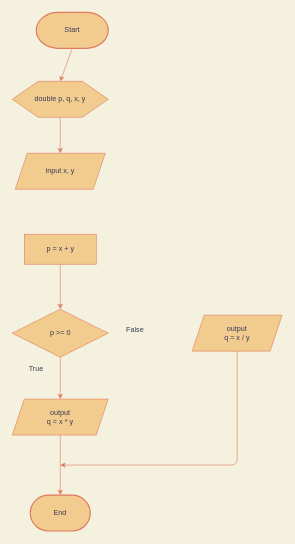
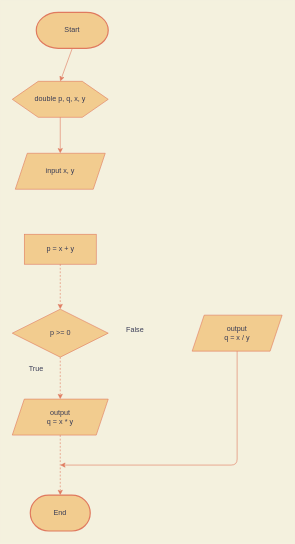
  <mxCell id="0" />
  <mxCell id="1" parent="0" />
  <mxCell id="2" value="Start" style="strokeWidth=2;html=1;shape=mxgraph.flowchart.terminator;whiteSpace=wrap;fillColor=#F2CC8F;strokeColor=#E07A5F;fontColor=#393C56;" vertex="1" parent="1"><mxGeometry x="60" y="20" width="120" height="60" as="geometry" /></mxCell>
  <mxCell id="3" value="End" style="strokeWidth=2;html=1;shape=mxgraph.flowchart.terminator;whiteSpace=wrap;fillColor=#F2CC8F;strokeColor=#E07A5F;fontColor=#393C56;" vertex="1" parent="1"><mxGeometry x="50" y="825" width="100" height="60" as="geometry" /></mxCell>
  <mxCell id="4" value="" style="verticalLabelPosition=bottom;verticalAlign=top;html=1;shape=hexagon;perimeter=hexagonPerimeter2;arcSize=6;size=0.27;fillColor=#F2CC8F;strokeColor=#E07A5F;fontColor=#393C56;" vertex="1" parent="1"><mxGeometry x="20" y="135" width="160" height="60" as="geometry" /></mxCell>
  <mxCell id="5" value="double p, q, x, y" style="text;html=1;strokeColor=none;fillColor=none;align=center;verticalAlign=middle;whiteSpace=wrap;rounded=0;fontColor=#393C56;" vertex="1" parent="1"><mxGeometry x="35" y="145" width="130" height="40" as="geometry" /></mxCell>
  <mxCell id="6" value="input x, y" style="shape=parallelogram;perimeter=parallelogramPerimeter;whiteSpace=wrap;html=1;fixedSize=1;fillColor=#F2CC8F;strokeColor=#E07A5F;fontColor=#393C56;" vertex="1" parent="1"><mxGeometry x="25" y="255" width="150" height="60" as="geometry" /></mxCell>
  <mxCell id="7" value="output&lt;br&gt;q = x / y" style="shape=parallelogram;perimeter=parallelogramPerimeter;whiteSpace=wrap;html=1;fixedSize=1;fillColor=#F2CC8F;strokeColor=#E07A5F;fontColor=#393C56;" vertex="1" parent="1"><mxGeometry x="320" y="525" width="150" height="60" as="geometry" /></mxCell>
  <mxCell id="8" value="output&lt;br&gt;q = x * y" style="shape=parallelogram;perimeter=parallelogramPerimeter;whiteSpace=wrap;html=1;fixedSize=1;fillColor=#F2CC8F;strokeColor=#E07A5F;fontColor=#393C56;" vertex="1" parent="1"><mxGeometry x="20" y="665" width="160" height="60" as="geometry" /></mxCell>
  <mxCell id="9" value="" style="endArrow=classic;html=1;entryX=0.5;entryY=0;entryDx=0;entryDy=0;exitX=0.5;exitY=1;exitDx=0;exitDy=0;exitPerimeter=0;strokeColor=#E07A5F;fontColor=#393C56;labelBackgroundColor=#F4F1DE;" edge="1" parent="1" source="2" target="4"><mxGeometry width="50" height="50" relative="1" as="geometry"><mxPoint x="-160" y="225" as="sourcePoint" /><mxPoint x="-110" y="175" as="targetPoint" /></mxGeometry></mxCell>
- <mxCell id="10" value="" style="endArrow=classic;html=1;entryX=0.5;entryY=0;entryDx=0;entryDy=0;entryPerimeter=0;exitX=0.5;exitY=1;exitDx=0;exitDy=0;strokeColor=#E07A5F;fontColor=#393C56;labelBackgroundColor=#F4F1DE;" edge="1" parent="1" source="8" target="3"><mxGeometry width="50" height="50" relative="1" as="geometry"><mxPoint x="-80" y="745" as="sourcePoint" /><mxPoint x="-30" y="695" as="targetPoint" /></mxGeometry></mxCell>
+ <mxCell id="10" value="" style="endArrow=classic;html=1;entryX=0.5;entryY=0;entryDx=0;entryDy=0;entryPerimeter=0;exitX=0.5;exitY=1;exitDx=0;exitDy=0;strokeColor=#E07A5F;fontColor=#393C56;labelBackgroundColor=#F4F1DE;dashed=1;" edge="1" parent="1" source="8" target="3"><mxGeometry width="50" height="50" relative="1" as="geometry"><mxPoint x="-80" y="745" as="sourcePoint" /><mxPoint x="-30" y="695" as="targetPoint" /></mxGeometry></mxCell>
  <mxCell id="11" value="" style="endArrow=classic;html=1;entryX=0.5;entryY=0;entryDx=0;entryDy=0;exitX=0.5;exitY=1;exitDx=0;exitDy=0;strokeColor=#E07A5F;fontColor=#393C56;labelBackgroundColor=#F4F1DE;" edge="1" parent="1" source="4" target="6"><mxGeometry width="50" height="50" relative="1" as="geometry"><mxPoint x="-190" y="245" as="sourcePoint" /><mxPoint x="-140" y="195" as="targetPoint" /></mxGeometry></mxCell>
- <mxCell id="12" value="" style="endArrow=classic;html=1;entryX=0.5;entryY=0;entryDx=0;entryDy=0;exitX=0.5;exitY=1;exitDx=0;exitDy=0;strokeColor=#E07A5F;fontColor=#393C56;labelBackgroundColor=#F4F1DE;" edge="1" parent="1" source="16" target="8"><mxGeometry width="50" height="50" relative="1" as="geometry"><mxPoint x="-111" y="600.98" as="sourcePoint" /><mxPoint x="-371" y="320.98" as="targetPoint" /></mxGeometry></mxCell>
+ <mxCell id="12" value="" style="endArrow=classic;html=1;entryX=0.5;entryY=0;entryDx=0;entryDy=0;exitX=0.5;exitY=1;exitDx=0;exitDy=0;strokeColor=#E07A5F;fontColor=#393C56;labelBackgroundColor=#F4F1DE;dashed=1;" edge="1" parent="1" source="16" target="8"><mxGeometry width="50" height="50" relative="1" as="geometry"><mxPoint x="-111" y="600.98" as="sourcePoint" /><mxPoint x="-371" y="320.98" as="targetPoint" /></mxGeometry></mxCell>
  <mxCell id="13" value="False" style="text;html=1;strokeColor=none;fillColor=none;align=center;verticalAlign=middle;whiteSpace=wrap;rounded=0;fontColor=#393C56;" vertex="1" parent="1"><mxGeometry x="205" y="540" width="40" height="20" as="geometry" /></mxCell>
  <mxCell id="14" value="True" style="text;html=1;strokeColor=none;fillColor=none;align=center;verticalAlign=middle;whiteSpace=wrap;rounded=0;fontColor=#393C56;" vertex="1" parent="1"><mxGeometry x="40" y="605" width="40" height="20" as="geometry" /></mxCell>
  <mxCell id="15" value="p = x + y" style="html=1;dashed=0;whitespace=wrap;fillColor=#F2CC8F;strokeColor=#E07A5F;fontColor=#393C56;" vertex="1" parent="1"><mxGeometry x="40" y="390" width="120" height="50" as="geometry" /></mxCell>
  <mxCell id="16" value="p &amp;gt;= 0" style="shape=rhombus;html=1;dashed=0;whitespace=wrap;perimeter=rhombusPerimeter;fillColor=#F2CC8F;strokeColor=#E07A5F;fontColor=#393C56;" vertex="1" parent="1"><mxGeometry x="20" y="515" width="160" height="80" as="geometry" /></mxCell>
  <mxCell id="17" value="" style="endArrow=classic;html=1;exitX=0.5;exitY=1;exitDx=0;exitDy=0;strokeColor=#E07A5F;fontColor=#393C56;labelBackgroundColor=#F4F1DE;" edge="1" parent="1" source="7"><mxGeometry width="50" height="50" relative="1" as="geometry"><mxPoint x="190" y="565" as="sourcePoint" /><mxPoint x="100" y="775" as="targetPoint" /><Array as="points"><mxPoint x="395" y="775" /></Array></mxGeometry></mxCell>
- <mxCell id="18" value="" style="endArrow=classic;html=1;entryX=0.5;entryY=0;entryDx=0;entryDy=0;exitX=0.5;exitY=1;exitDx=0;exitDy=0;strokeColor=#E07A5F;fontColor=#393C56;labelBackgroundColor=#F4F1DE;" edge="1" parent="1" source="15" target="16"><mxGeometry width="50" height="50" relative="1" as="geometry"><mxPoint x="110" y="325" as="sourcePoint" /><mxPoint x="110" y="400" as="targetPoint" /></mxGeometry></mxCell>
+ <mxCell id="18" value="" style="endArrow=classic;html=1;entryX=0.5;entryY=0;entryDx=0;entryDy=0;exitX=0.5;exitY=1;exitDx=0;exitDy=0;strokeColor=#E07A5F;fontColor=#393C56;labelBackgroundColor=#F4F1DE;dashed=1;" edge="1" parent="1" source="15" target="16"><mxGeometry width="50" height="50" relative="1" as="geometry"><mxPoint x="110" y="325" as="sourcePoint" /><mxPoint x="110" y="400" as="targetPoint" /></mxGeometry></mxCell>
